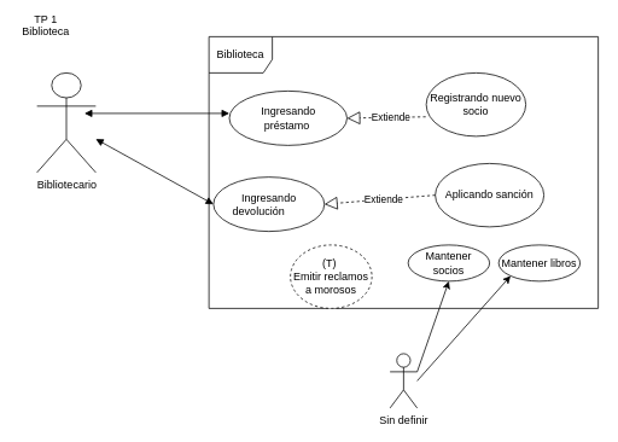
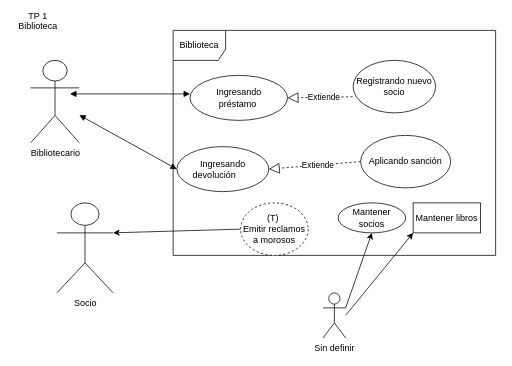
  <mxCell id="0" />
  <mxCell id="1" parent="0" />
  <mxCell id="2" value="TP 1 B&lt;span style=&quot;background-color: initial;&quot;&gt;iblioteca&lt;/span&gt;&lt;div&gt;&lt;div&gt;&lt;br&gt;&lt;/div&gt;&lt;/div&gt;" style="text;html=1;align=center;verticalAlign=middle;whiteSpace=wrap;rounded=0;" parent="1" vertex="1"><mxGeometry x="20" y="20" width="60" height="30" as="geometry" /></mxCell>
  <mxCell id="3" value="Bibliotecario&lt;div&gt;&lt;br&gt;&lt;/div&gt;" style="shape=umlActor;verticalLabelPosition=bottom;verticalAlign=top;html=1;" parent="1" vertex="1"><mxGeometry x="40" y="80" width="65" height="110" as="geometry" /></mxCell>
  <mxCell id="4" value="Ingresando préstamo&lt;span style=&quot;white-space: pre;&quot;&gt;&#09;&lt;/span&gt;" style="ellipse;whiteSpace=wrap;html=1;" parent="1" vertex="1"><mxGeometry x="252.5" y="100" width="130" height="60" as="geometry" /></mxCell>
  <mxCell id="5" value="" style="endArrow=block;startArrow=block;endFill=1;startFill=1;html=1;rounded=0;" parent="1" edge="1"><mxGeometry width="160" relative="1" as="geometry"><mxPoint x="92.5" y="124.71" as="sourcePoint" /><mxPoint x="252.5" y="124.71" as="targetPoint" /><Array as="points"><mxPoint x="172.5" y="124.71" /></Array></mxGeometry></mxCell>
  <mxCell id="6" value="Biblioteca" style="shape=umlFrame;whiteSpace=wrap;html=1;pointerEvents=0;width=70;height=40;container=1;" parent="1" vertex="1"><mxGeometry x="230" y="40" width="430" height="300" as="geometry" /></mxCell>
  <mxCell id="7" value="(T)&amp;nbsp;&lt;div&gt;Emitir reclamos a morosos&lt;/div&gt;" style="ellipse;whiteSpace=wrap;html=1;align=center;dashed=1;" parent="6" vertex="1"><mxGeometry x="90" y="230" width="90" height="70" as="geometry" /></mxCell>
  <mxCell id="8" value="Registrando nuevo socio" style="ellipse;whiteSpace=wrap;html=1;" parent="6" vertex="1"><mxGeometry x="240" y="40" width="110" height="70" as="geometry" /></mxCell>
  <mxCell id="9" value="Aplicando sanción" style="ellipse;whiteSpace=wrap;html=1;" parent="6" vertex="1"><mxGeometry x="250" y="140" width="120" height="70" as="geometry" /></mxCell>
- <mxCell id="10" value="Mantener libros" style="ellipse;whiteSpace=wrap;html=1;" vertex="1" parent="6"><mxGeometry x="320" y="230" width="90" height="40" as="geometry" /></mxCell>
+ <mxCell id="10" value="Mantener libros" style="whiteSpace=wrap;html=1;rounded=0;" vertex="1" parent="6"><mxGeometry x="320" y="230" width="90" height="40" as="geometry" /></mxCell>
  <mxCell id="11" value="Mantener socios" style="ellipse;whiteSpace=wrap;html=1;" vertex="1" parent="6"><mxGeometry x="220" y="230" width="90" height="40" as="geometry" /></mxCell>
  <mxCell id="12" value="Ingresando devolución&lt;span style=&quot;white-space: pre;&quot;&gt;&#09;&lt;/span&gt;" style="ellipse;whiteSpace=wrap;html=1;" parent="1" vertex="1"><mxGeometry x="235" y="195" width="122.5" height="60" as="geometry" /></mxCell>
  <mxCell id="13" value="" style="endArrow=block;startArrow=block;endFill=1;startFill=1;html=1;rounded=0;entryX=0;entryY=0.5;entryDx=0;entryDy=0;" parent="1" source="3" target="12" edge="1"><mxGeometry width="160" relative="1" as="geometry"><mxPoint x="92.5" y="170" as="sourcePoint" /><mxPoint x="252.5" y="170" as="targetPoint" /></mxGeometry></mxCell>
+ <mxCell id="14" value="Socio&lt;div&gt;&lt;br&gt;&lt;/div&gt;" style="shape=umlActor;verticalLabelPosition=bottom;verticalAlign=top;html=1;outlineConnect=0;" parent="1" vertex="1"><mxGeometry x="75" y="270" width="75" height="120" as="geometry" /></mxCell>
+ <mxCell id="15" value="" style="endArrow=classic;html=1;rounded=0;entryX=1;entryY=0.333;entryDx=0;entryDy=0;entryPerimeter=0;exitX=0;exitY=0.5;exitDx=0;exitDy=0;" parent="1" source="7" target="14" edge="1"><mxGeometry width="50" height="50" relative="1" as="geometry"><mxPoint x="260" y="300" as="sourcePoint" /><mxPoint x="310" y="250" as="targetPoint" /></mxGeometry></mxCell>
  <mxCell id="16" value="" style="endArrow=block;dashed=1;endFill=0;endSize=12;html=1;rounded=0;entryX=1;entryY=0.5;entryDx=0;entryDy=0;exitX=-0.005;exitY=0.693;exitDx=0;exitDy=0;exitPerimeter=0;" parent="1" source="8" target="4" edge="1"><mxGeometry width="160" relative="1" as="geometry"><mxPoint x="400" y="80" as="sourcePoint" /><mxPoint x="560" y="80" as="targetPoint" /></mxGeometry></mxCell>
  <mxCell id="17" value="Extiende" style="edgeLabel;html=1;align=center;verticalAlign=middle;resizable=0;points=[];" parent="16" vertex="1" connectable="0"><mxGeometry x="0.046" y="-1" relative="1" as="geometry"><mxPoint x="6" as="offset" /></mxGeometry></mxCell>
  <mxCell id="18" value="" style="endArrow=block;dashed=1;endFill=0;endSize=12;html=1;rounded=0;entryX=1;entryY=0.5;entryDx=0;entryDy=0;exitX=0;exitY=0.5;exitDx=0;exitDy=0;" parent="1" source="9" target="12" edge="1"><mxGeometry width="160" relative="1" as="geometry"><mxPoint x="476" y="210" as="sourcePoint" /><mxPoint x="390" y="211" as="targetPoint" /></mxGeometry></mxCell>
  <mxCell id="19" value="Extiende" style="edgeLabel;html=1;align=center;verticalAlign=middle;resizable=0;points=[];" parent="18" vertex="1" connectable="0"><mxGeometry x="0.046" y="-1" relative="1" as="geometry"><mxPoint x="6" as="offset" /></mxGeometry></mxCell>
  <mxCell id="20" value="Sin definir&lt;div&gt;&lt;br&gt;&lt;/div&gt;" style="shape=umlActor;verticalLabelPosition=bottom;verticalAlign=top;html=1;outlineConnect=0;" vertex="1" parent="1"><mxGeometry x="430" y="390" width="30" height="60" as="geometry" /></mxCell>
  <mxCell id="21" value="" style="endArrow=classic;html=1;rounded=0;entryX=0.5;entryY=1;entryDx=0;entryDy=0;" edge="1" parent="1" target="11"><mxGeometry width="50" height="50" relative="1" as="geometry"><mxPoint x="460" y="410" as="sourcePoint" /><mxPoint x="510" y="360" as="targetPoint" /></mxGeometry></mxCell>
  <mxCell id="22" value="" style="endArrow=classic;html=1;rounded=0;entryX=0;entryY=1;entryDx=0;entryDy=0;" edge="1" parent="1" target="10"><mxGeometry width="50" height="50" relative="1" as="geometry"><mxPoint x="460" y="420" as="sourcePoint" /><mxPoint x="510" y="370" as="targetPoint" /></mxGeometry></mxCell>
